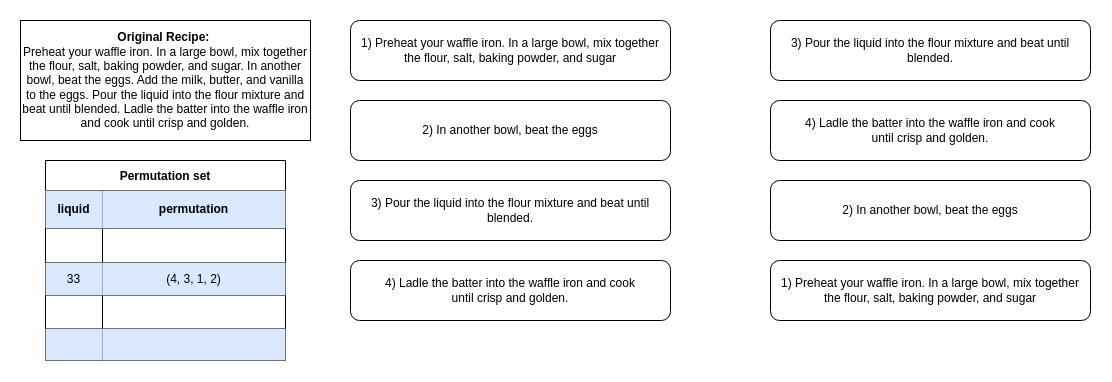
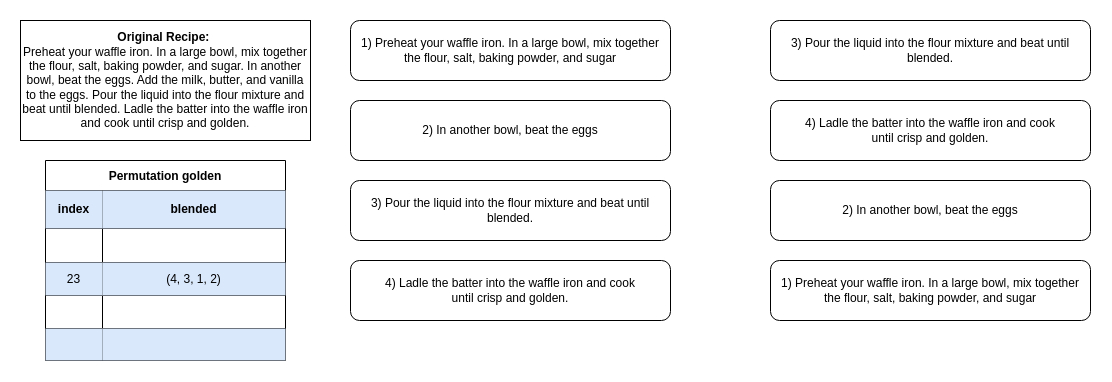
  <mxCell id="0" />
  <mxCell id="1" parent="0" />
  <mxCell id="2" value="1) Preheat your waffle iron. In a large bowl, mix together&lt;br&gt;the flour, salt, baking powder, and sugar" style="rounded=1;whiteSpace=wrap;html=1;" vertex="1" parent="1"><mxGeometry x="350" y="20" width="320" height="60" as="geometry" /></mxCell>
  <mxCell id="3" value="2) In another bowl, beat the eggs" style="rounded=1;whiteSpace=wrap;html=1;" vertex="1" parent="1"><mxGeometry x="350" y="100" width="320" height="60" as="geometry" /></mxCell>
  <mxCell id="4" value="3) Pour the liquid into the flour mixture and beat until&lt;br&gt;blended." style="rounded=1;whiteSpace=wrap;html=1;" vertex="1" parent="1"><mxGeometry x="350" y="180" width="320" height="60" as="geometry" /></mxCell>
  <mxCell id="5" value="4) Ladle the batter into the waffle iron and cook&lt;br/&gt;until crisp and golden." style="rounded=1;whiteSpace=wrap;html=1;" vertex="1" parent="1"><mxGeometry x="350" y="260" width="320" height="60" as="geometry" /></mxCell>
  <mxCell id="6" value="&lt;b&gt;Original Recipe:&amp;nbsp;&lt;/b&gt;&lt;br&gt;Preheat your waffle iron. In a large bowl, mix together&lt;br&gt;the flour, salt, baking powder, and sugar. In another bowl, beat the eggs. Add the milk, butter, and vanilla to the eggs. Pour the liquid into the flour mixture and beat until blended. Ladle the batter into the waffle iron and cook until crisp and golden." style="rounded=0;whiteSpace=wrap;html=1;" vertex="1" parent="1"><mxGeometry x="20" y="20" width="290" height="120" as="geometry" /></mxCell>
- <mxCell id="7" value="Permutation set" style="shape=table;startSize=30;container=1;collapsible=0;childLayout=tableLayout;fontStyle=1;align=center;" vertex="1" parent="1"><mxGeometry x="45" y="160" width="240" height="200" as="geometry" /></mxCell>
+ <mxCell id="7" value="Permutation golden" style="shape=table;startSize=30;container=1;collapsible=0;childLayout=tableLayout;fontStyle=1;align=center;" vertex="1" parent="1"><mxGeometry x="45" y="160" width="240" height="200" as="geometry" /></mxCell>
  <mxCell id="8" value="" style="shape=tableRow;horizontal=0;startSize=0;swimlaneHead=0;swimlaneBody=0;top=0;left=0;bottom=0;right=0;collapsible=0;dropTarget=0;fillColor=none;points=[[0,0.5],[1,0.5]];portConstraint=eastwest;" vertex="1" parent="7"><mxGeometry y="30" width="240" height="38" as="geometry" /></mxCell>
- <mxCell id="9" value="liquid" style="shape=partialRectangle;html=1;whiteSpace=wrap;connectable=0;fillColor=#dae8fc;top=0;left=0;bottom=0;right=0;overflow=hidden;fontStyle=1;strokeColor=#6c8ebf;" vertex="1" parent="8"><mxGeometry width="57" height="38" as="geometry"><mxRectangle width="57" height="38" as="alternateBounds" /></mxGeometry></mxCell>
- <mxCell id="10" value="permutation" style="shape=partialRectangle;html=1;whiteSpace=wrap;connectable=0;fillColor=#dae8fc;top=0;left=0;bottom=0;right=0;overflow=hidden;fontStyle=1;strokeColor=#6c8ebf;" vertex="1" parent="8"><mxGeometry x="57" width="183" height="38" as="geometry"><mxRectangle width="183" height="38" as="alternateBounds" /></mxGeometry></mxCell>
+ <mxCell id="9" value="index" style="shape=partialRectangle;html=1;whiteSpace=wrap;connectable=0;fillColor=#dae8fc;top=0;left=0;bottom=0;right=0;overflow=hidden;fontStyle=1;strokeColor=#6c8ebf;" vertex="1" parent="8"><mxGeometry width="57" height="38" as="geometry"><mxRectangle width="57" height="38" as="alternateBounds" /></mxGeometry></mxCell>
+ <mxCell id="10" value="blended" style="shape=partialRectangle;html=1;whiteSpace=wrap;connectable=0;fillColor=#dae8fc;top=0;left=0;bottom=0;right=0;overflow=hidden;fontStyle=1;strokeColor=#6c8ebf;" vertex="1" parent="8"><mxGeometry x="57" width="183" height="38" as="geometry"><mxRectangle width="183" height="38" as="alternateBounds" /></mxGeometry></mxCell>
  <mxCell id="11" value="" style="shape=tableRow;horizontal=0;startSize=0;swimlaneHead=0;swimlaneBody=0;top=0;left=0;bottom=0;right=0;collapsible=0;dropTarget=0;fillColor=none;points=[[0,0.5],[1,0.5]];portConstraint=eastwest;" vertex="1" parent="7"><mxGeometry y="68" width="240" height="34" as="geometry" /></mxCell>
  <mxCell id="12" value="" style="shape=partialRectangle;html=1;whiteSpace=wrap;connectable=0;fillColor=none;top=0;left=0;bottom=0;right=0;overflow=hidden;" vertex="1" parent="11"><mxGeometry width="57" height="34" as="geometry"><mxRectangle width="57" height="34" as="alternateBounds" /></mxGeometry></mxCell>
  <mxCell id="13" value="" style="shape=partialRectangle;html=1;whiteSpace=wrap;connectable=0;fillColor=none;top=0;left=0;bottom=0;right=0;overflow=hidden;" vertex="1" parent="11"><mxGeometry x="57" width="183" height="34" as="geometry"><mxRectangle width="183" height="34" as="alternateBounds" /></mxGeometry></mxCell>
  <mxCell id="14" value="" style="shape=tableRow;horizontal=0;startSize=0;swimlaneHead=0;swimlaneBody=0;top=0;left=0;bottom=0;right=0;collapsible=0;dropTarget=0;fillColor=none;points=[[0,0.5],[1,0.5]];portConstraint=eastwest;" vertex="1" parent="7"><mxGeometry y="102" width="240" height="33" as="geometry" /></mxCell>
- <mxCell id="15" value="33" style="shape=partialRectangle;html=1;whiteSpace=wrap;connectable=0;fillColor=#dae8fc;top=0;left=0;bottom=0;right=0;overflow=hidden;strokeColor=#6c8ebf;" vertex="1" parent="14"><mxGeometry width="57" height="33" as="geometry"><mxRectangle width="57" height="33" as="alternateBounds" /></mxGeometry></mxCell>
+ <mxCell id="15" value="23" style="shape=partialRectangle;html=1;whiteSpace=wrap;connectable=0;fillColor=#dae8fc;top=0;left=0;bottom=0;right=0;overflow=hidden;strokeColor=#6c8ebf;" vertex="1" parent="14"><mxGeometry width="57" height="33" as="geometry"><mxRectangle width="57" height="33" as="alternateBounds" /></mxGeometry></mxCell>
  <mxCell id="16" value="(4, 3, 1, 2)" style="shape=partialRectangle;html=1;whiteSpace=wrap;connectable=0;fillColor=#dae8fc;top=0;left=0;bottom=0;right=0;overflow=hidden;strokeColor=#6c8ebf;" vertex="1" parent="14"><mxGeometry x="57" width="183" height="33" as="geometry"><mxRectangle width="183" height="33" as="alternateBounds" /></mxGeometry></mxCell>
  <mxCell id="17" style="shape=tableRow;horizontal=0;startSize=0;swimlaneHead=0;swimlaneBody=0;top=0;left=0;bottom=0;right=0;collapsible=0;dropTarget=0;fillColor=none;points=[[0,0.5],[1,0.5]];portConstraint=eastwest;" vertex="1" parent="7"><mxGeometry y="135" width="240" height="33" as="geometry" /></mxCell>
  <mxCell id="18" style="shape=partialRectangle;html=1;whiteSpace=wrap;connectable=0;fillColor=none;top=0;left=0;bottom=0;right=0;overflow=hidden;" vertex="1" parent="17"><mxGeometry width="57" height="33" as="geometry"><mxRectangle width="57" height="33" as="alternateBounds" /></mxGeometry></mxCell>
  <mxCell id="19" style="shape=partialRectangle;html=1;whiteSpace=wrap;connectable=0;fillColor=none;top=0;left=0;bottom=0;right=0;overflow=hidden;" vertex="1" parent="17"><mxGeometry x="57" width="183" height="33" as="geometry"><mxRectangle width="183" height="33" as="alternateBounds" /></mxGeometry></mxCell>
  <mxCell id="20" style="shape=tableRow;horizontal=0;startSize=0;swimlaneHead=0;swimlaneBody=0;top=0;left=0;bottom=0;right=0;collapsible=0;dropTarget=0;fillColor=none;points=[[0,0.5],[1,0.5]];portConstraint=eastwest;" vertex="1" parent="7"><mxGeometry y="168" width="240" height="32" as="geometry" /></mxCell>
  <mxCell id="21" style="shape=partialRectangle;html=1;whiteSpace=wrap;connectable=0;fillColor=#dae8fc;top=0;left=0;bottom=0;right=0;overflow=hidden;strokeColor=#6c8ebf;" vertex="1" parent="20"><mxGeometry width="57" height="32" as="geometry"><mxRectangle width="57" height="32" as="alternateBounds" /></mxGeometry></mxCell>
  <mxCell id="22" style="shape=partialRectangle;html=1;whiteSpace=wrap;connectable=0;fillColor=#dae8fc;top=0;left=0;bottom=0;right=0;overflow=hidden;strokeColor=#6c8ebf;" vertex="1" parent="20"><mxGeometry x="57" width="183" height="32" as="geometry"><mxRectangle width="183" height="32" as="alternateBounds" /></mxGeometry></mxCell>
  <mxCell id="23" value="1) Preheat your waffle iron. In a large bowl, mix together&lt;br&gt;the flour, salt, baking powder, and sugar" style="rounded=1;whiteSpace=wrap;html=1;" vertex="1" parent="1"><mxGeometry x="770" y="260" width="320" height="60" as="geometry" /></mxCell>
  <mxCell id="24" value="2) In another bowl, beat the eggs" style="rounded=1;whiteSpace=wrap;html=1;" vertex="1" parent="1"><mxGeometry x="770" y="180" width="320" height="60" as="geometry" /></mxCell>
  <mxCell id="25" value="3) Pour the liquid into the flour mixture and beat until&lt;br&gt;blended." style="rounded=1;whiteSpace=wrap;html=1;" vertex="1" parent="1"><mxGeometry x="770" y="20" width="320" height="60" as="geometry" /></mxCell>
  <mxCell id="26" value="4) Ladle the batter into the waffle iron and cook&lt;br/&gt;until crisp and golden." style="rounded=1;whiteSpace=wrap;html=1;" vertex="1" parent="1"><mxGeometry x="770" y="100" width="320" height="60" as="geometry" /></mxCell>
